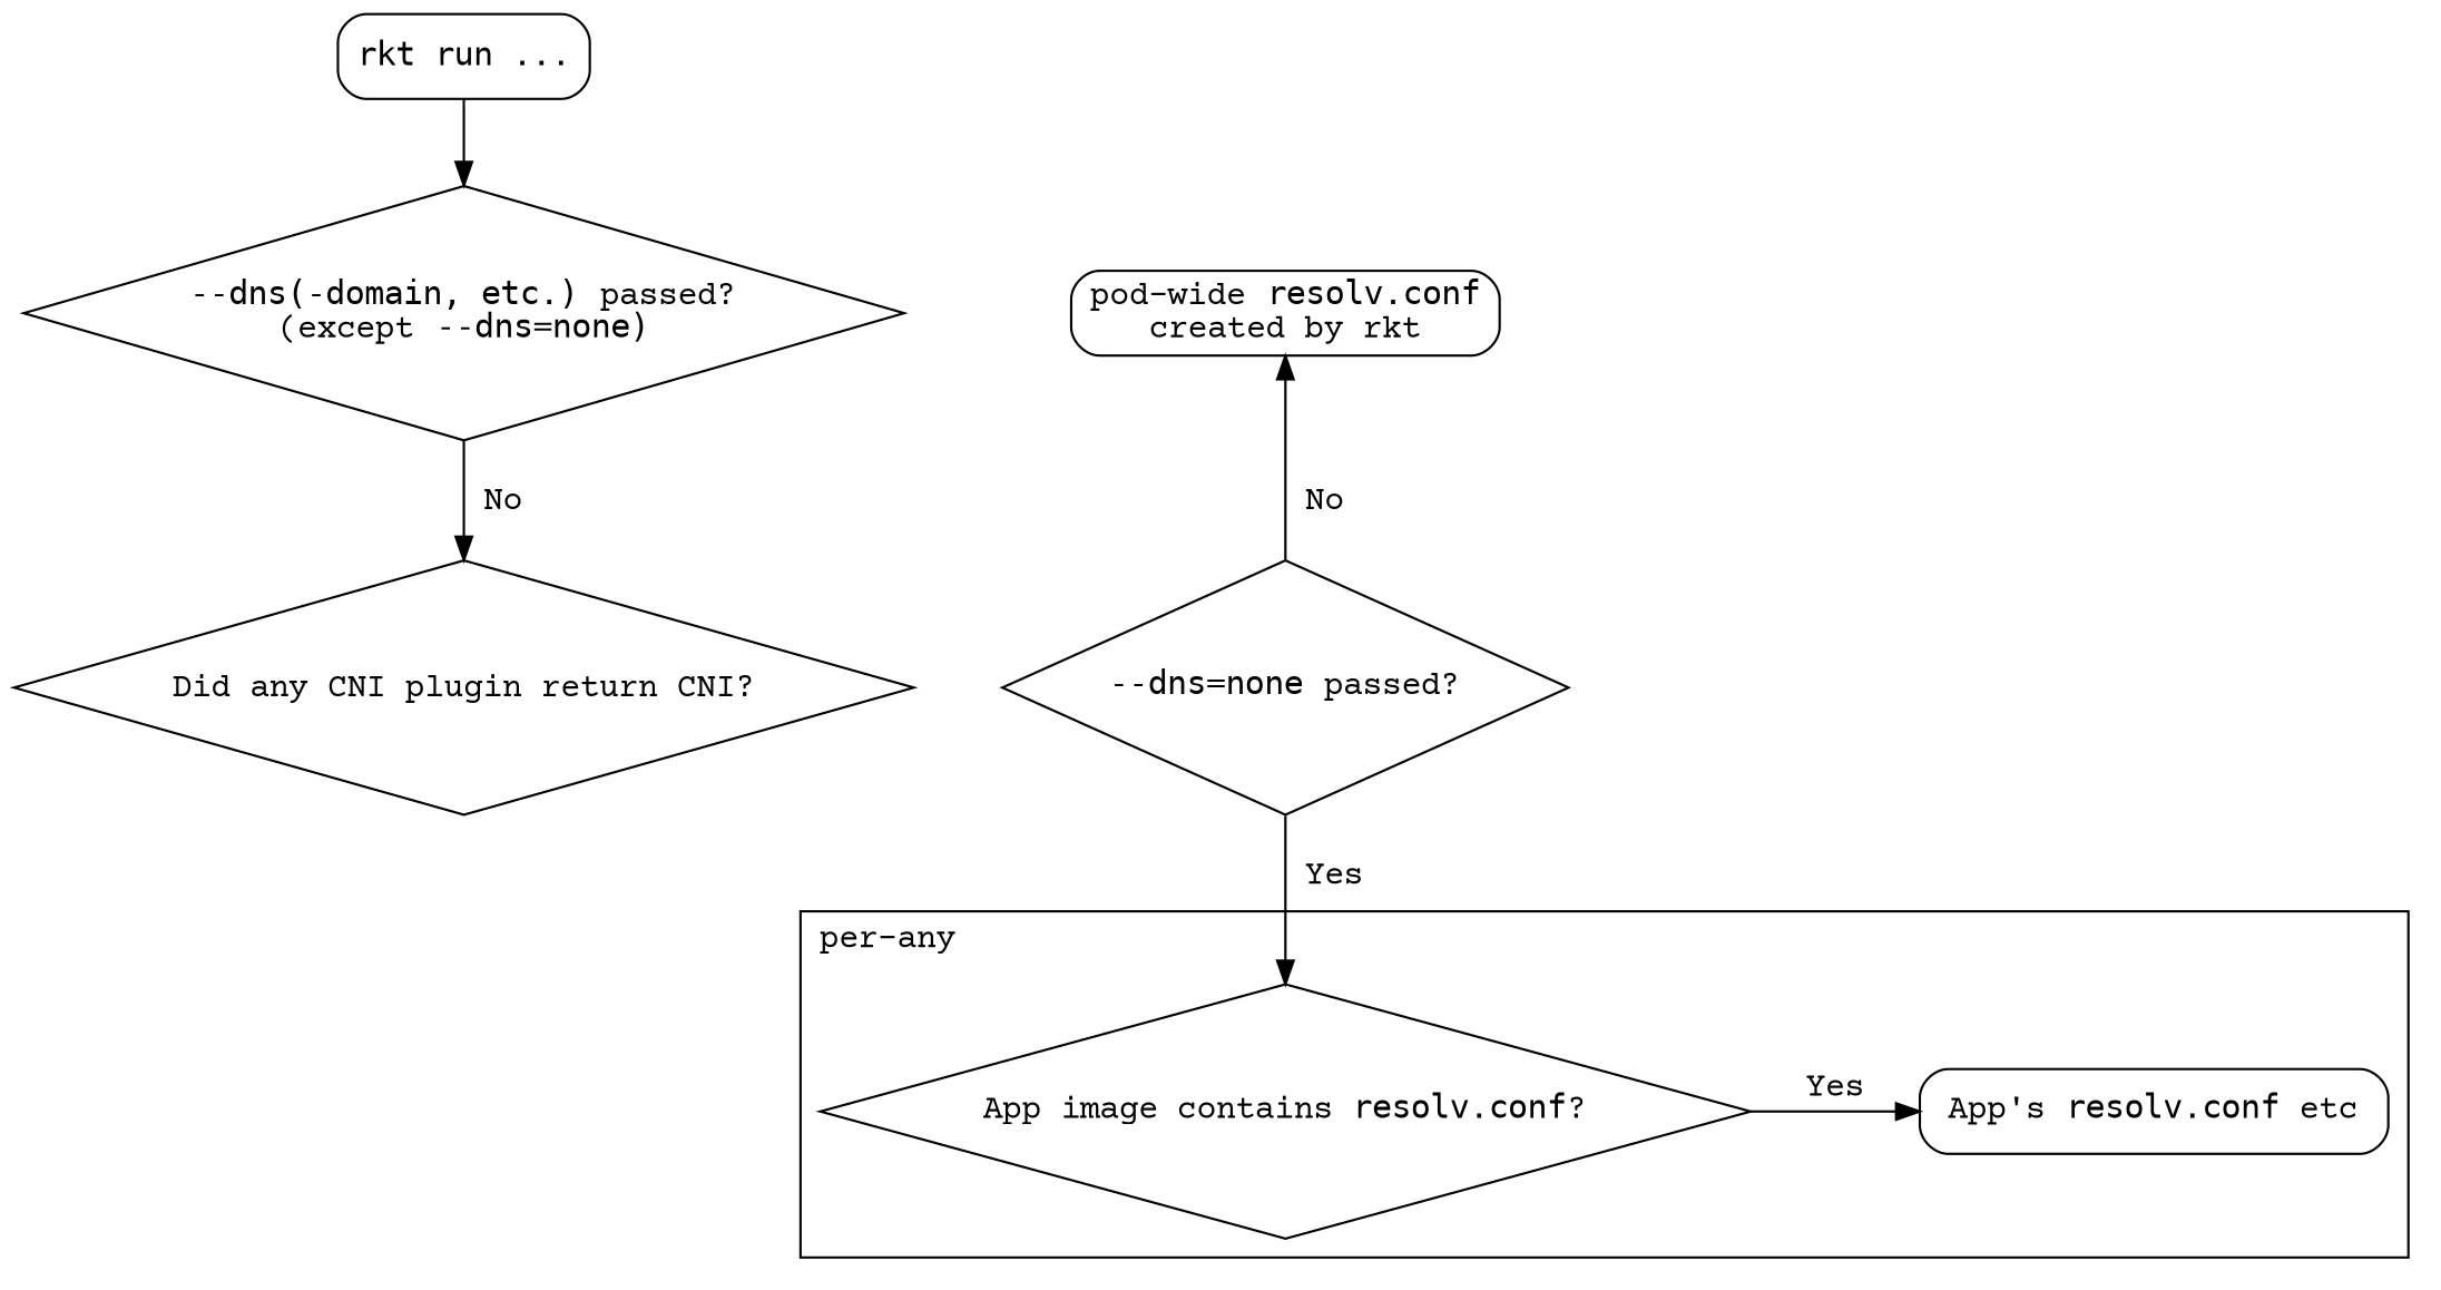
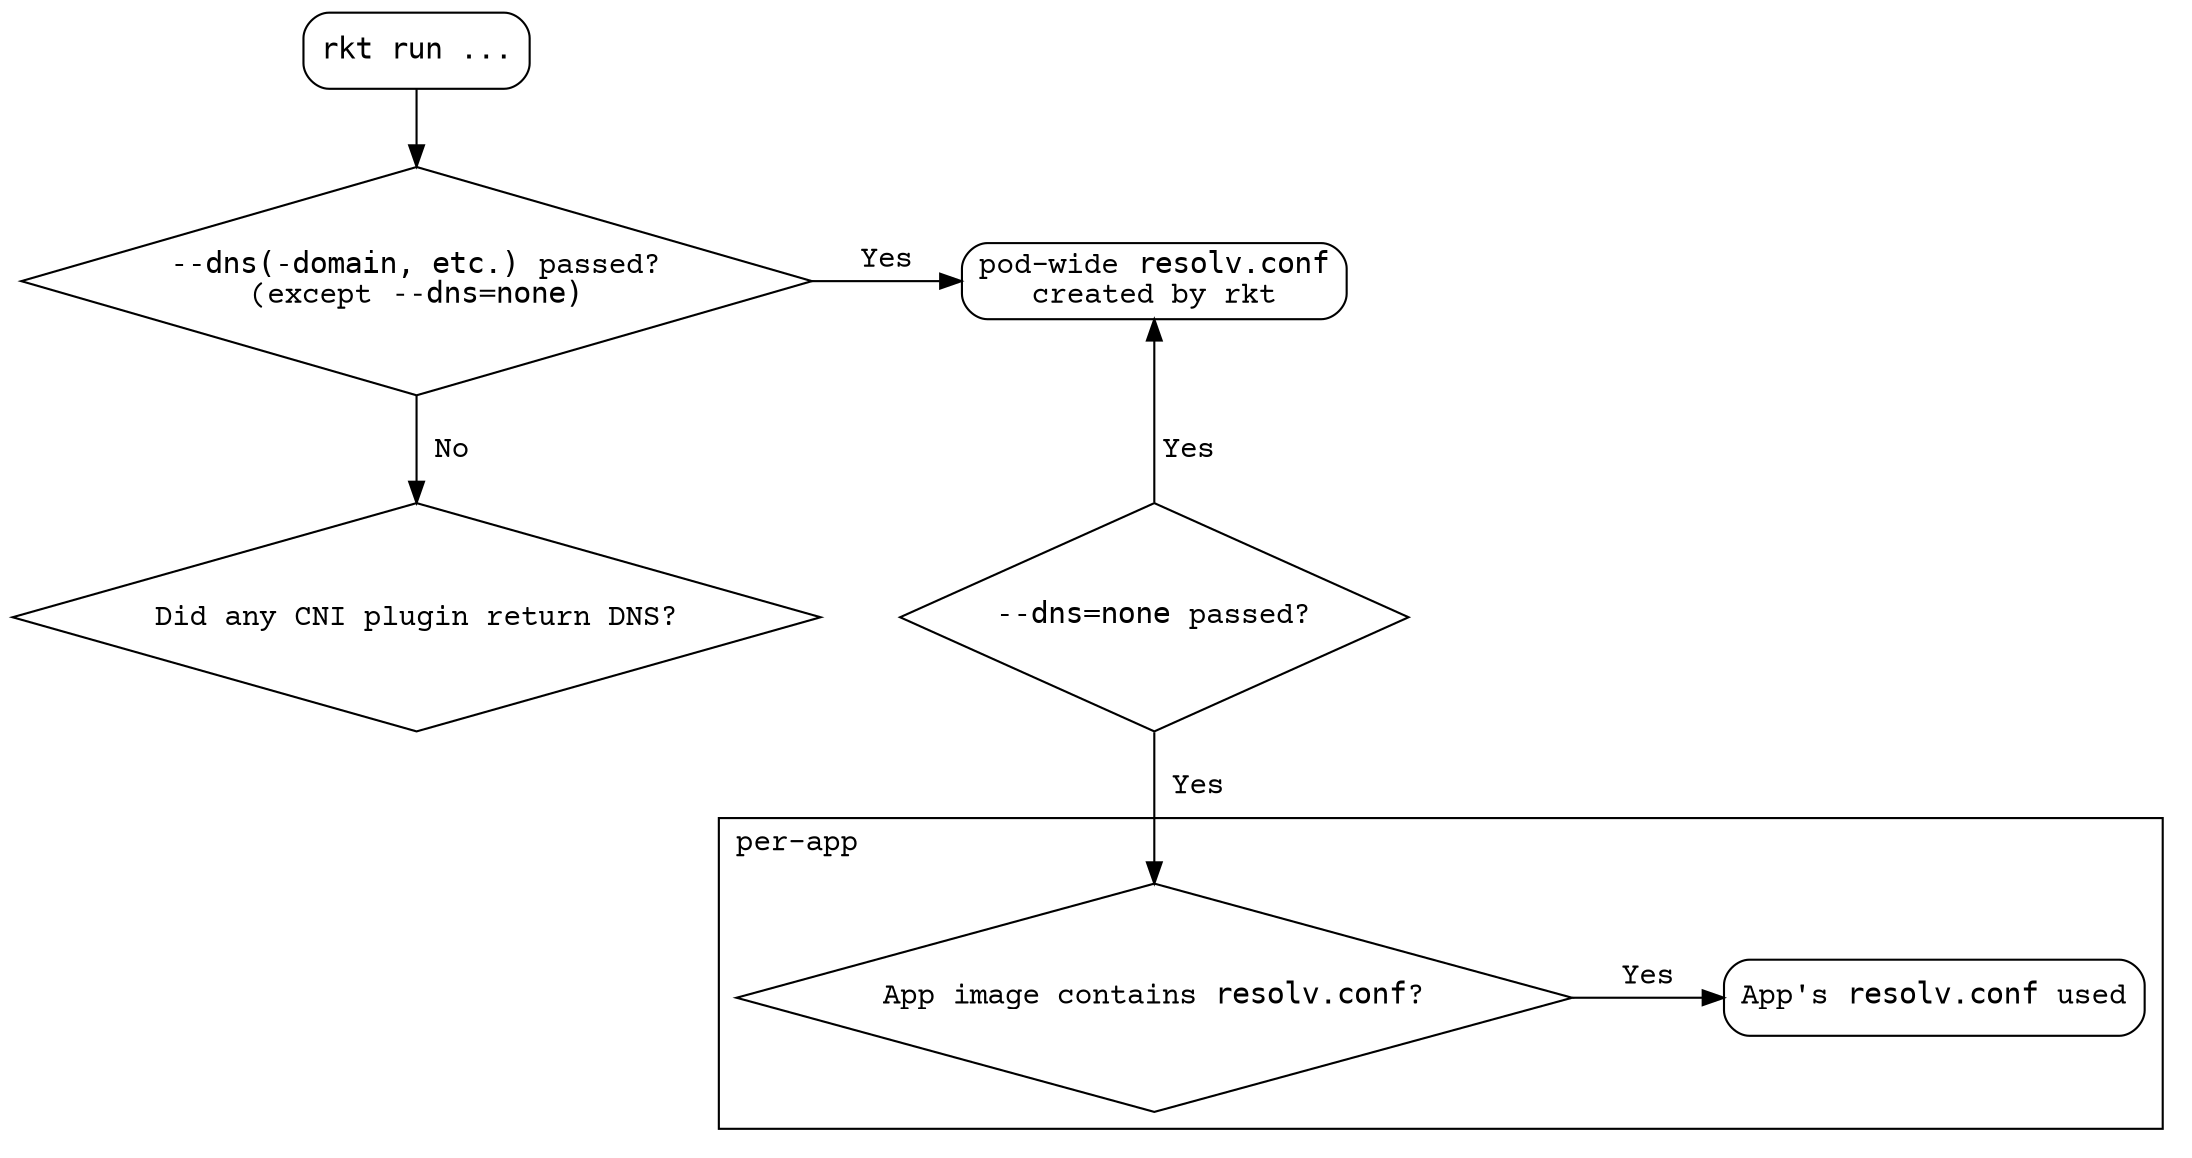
  digraph {
    fontname="Courier Prime"
    nodesep=.5
    ranksep=.5
    node [fontname="Courier Prime" shape=diamond]
    edge [fontname="Courier Prime"]
    n1 [label=<<FONT face="monospace">rkt run ...</FONT>> shape=rect style=rounded val=0]
    n2 [label=<pod-wide <FONT face="monospace">resolv.conf</FONT><BR/>created by rkt> shape=rect style=rounded val=0]
-   n3 [label=<App's <FONT face="monospace">resolv.conf</FONT> etc> shape=rect style=rounded val=0]
+   n3 [label=<App's <FONT face="monospace">resolv.conf</FONT> used> shape=rect style=rounded val=0]
    n4 [height=1.5 label=<<FONT face="monospace">--dns(-domain, etc.)</FONT> passed?<br/>(except <FONT face="monospace">--dns=none)</FONT>>]
-   n5 [height=1.5 label="Did any CNI plugin return CNI?"]
+   n5 [height=1.5 label="Did any CNI plugin return DNS?"]
    n6 [height=1.5 label=<<FONT face="monospace">--dns=none</FONT> passed?>]
    n7 [height=1.5 label=<App image contains <FONT face="monospace">resolv.conf</FONT>?>]
    subgraph sub_1 {
      n1
      n2
      n3
    }
    subgraph sub_2 {
      n4
      n5
      n6
      n7
    }
    subgraph sub_3 {
      rank=same
      n2
      n4
    }
    subgraph sub_4 {
      rank=same
      n5
      n6
    }
    subgraph cluster_5 {
-     label="per-any"
+     label="per-app"
      labeljust=left
      subgraph sub_6 {
        label="per-app"
        labeljust=left
        rank=same
        n3
        n7
      }
    }
    n1 -> n4
+   n4 -> n2 [label=Yes]
    n4 -> n5 [label=" No"]
-   n6 -> n2 [label=" No"]
+   n6 -> n2 [label=" Yes"]
    n6 -> n7 [label=" Yes" weight=0]
    n7 -> n3 [label=Yes]
  }
